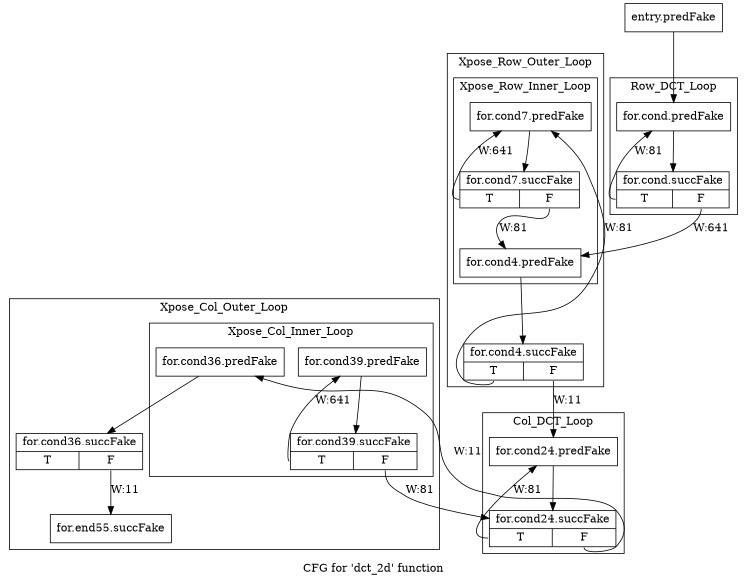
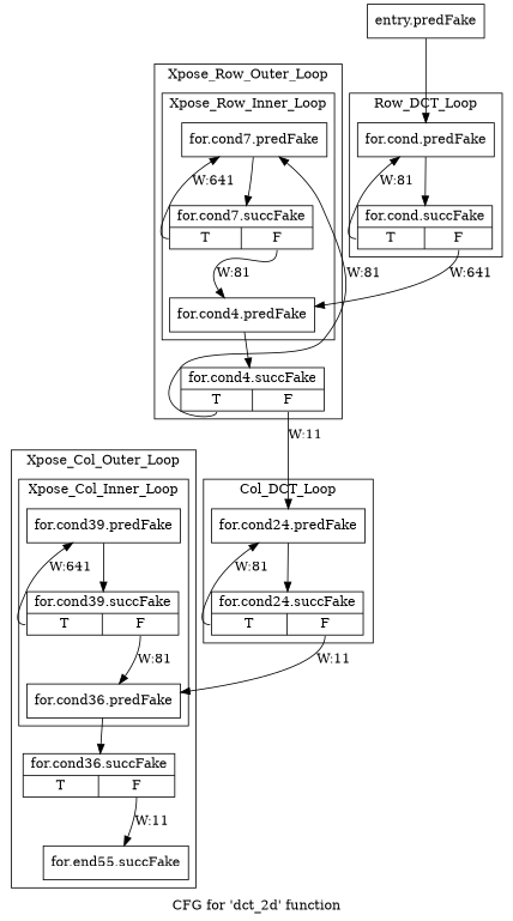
  digraph {
    label="CFG for 'dct_2d' function"
    node [filename="../../../../Vitis-Tutorials/Getting_Started/Vitis_HLS/reference-files/src/dct.cpp" linenumber=65 shape=record]
    edge [execusionnum=80 filename="../../../../Vitis-Tutorials/Getting_Started/Vitis_HLS/reference-files/src/dct.cpp"]
    n1 [label="{for.cond39.predFake}"]
    n2 [label="{for.cond39.succFake|{<s0>T|<s1>F}}"]
    n3 [label="{for.cond36.predFake}" linenumber=63]
    n4 [label="{for.end55.succFake}" linenumber=67]
    n5 [label="{for.cond36.succFake|{<s0>T|<s1>F}}" linenumber=63]
    n6 [label="{for.cond24.predFake}" linenumber=58]
    n7 [label="{for.cond24.succFake|{<s0>T|<s1>F}}" linenumber=58]
    n8 [label="{for.cond7.predFake}" linenumber=54]
    n9 [label="{for.cond7.succFake|{<s0>T|<s1>F}}" linenumber=54]
    n10 [label="{for.cond4.predFake}" linenumber=52]
    n11 [label="{for.cond4.succFake|{<s0>T|<s1>F}}" linenumber=52]
    n12 [label="{for.cond.predFake}" linenumber=47]
    n13 [label="{for.cond.succFake|{<s0>T|<s1>F}}" linenumber=47]
    n14 [label="{entry.predFake}" filename="" linenumber=""]
    subgraph cluster_1 {
      invocationtime=11
      label=Xpose_Col_Outer_Loop
      tripcount=80
      n4
      n5
      subgraph cluster_2 {
        invocationtime=81
        label=Xpose_Col_Inner_Loop
        tripcount=640
        n1
        n2
        n3
      }
    }
    subgraph cluster_3 {
      invocationtime=11
      label=Col_DCT_Loop
      tripcount=80
      n6
      n7
    }
    subgraph cluster_4 {
      invocationtime=11
      label=Xpose_Row_Outer_Loop
      tripcount=80
      n11
      subgraph cluster_5 {
        invocationtime=81
        label=Xpose_Row_Inner_Loop
        tripcount=640
        n8
        n9
        n10
      }
    }
    subgraph cluster_6 {
      invocationtime=10
      label=Row_DCT_Loop
      tripcount=80
      n12
      n13
    }
    n1 -> n2 [execusionnum=720]
    n2 -> n1 [execusionnum=640 label="W:641" memoryops="col_outbuf_read:66" tailport=s0]
-   n2 -> n7 [label="W:81" tailport=s1]
+   n2 -> n3 [label="W:81" tailport=s1]
    n3 -> n5 [execusionnum=90]
    n5 -> n4 [execusionnum=10 label="W:11" tailport=s1]
    n6 -> n7 [execusionnum=90]
    n7 -> n3 [execusionnum=10 label="W:11" tailport=s1]
    n7 -> n6 [callList="4:59" label="W:81" tailport=s0]
    n8 -> n9 [execusionnum=720]
    n9 -> n8 [execusionnum=640 label="W:641" memoryops="row_outbuf_read:55; col_inbuf_write:55" tailport=s0]
    n9 -> n10 [label="W:81" tailport=s1]
    n10 -> n11 [execusionnum=90]
    n11 -> n6 [execusionnum=10 label="W:11" tailport=s1]
    n11 -> n8 [label="W:81" tailport=s0]
    n12 -> n13 [execusionnum=90]
    n13 -> n10 [execusionnum=10 label="W:641" tailport=s1]
    n13 -> n12 [callList="4:48" label="W:81" tailport=s0]
    n14 -> n12 [execusionnum=10]
  }
